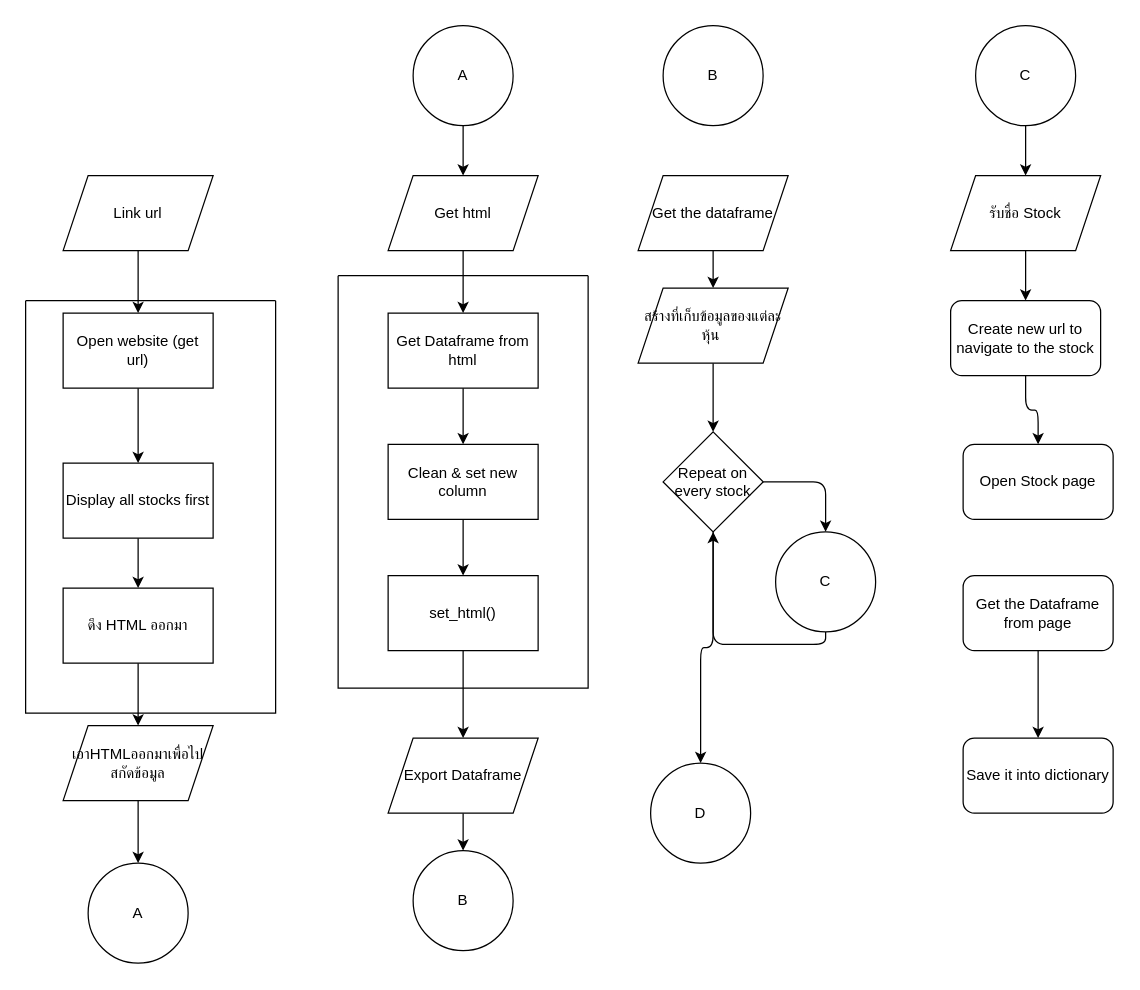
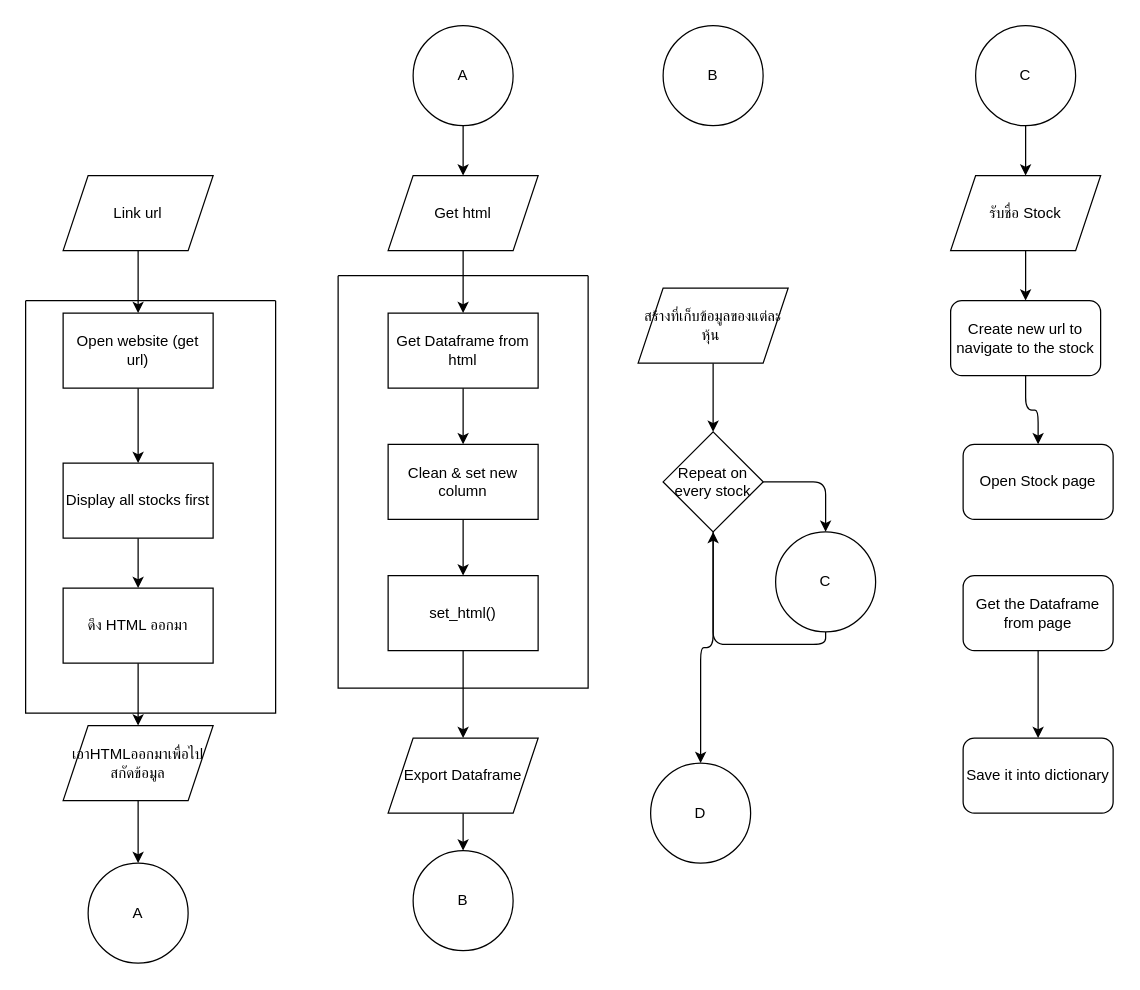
  <mxCell id="0" />
  <mxCell id="1" parent="0" />
  <mxCell id="2" value="" style="edgeStyle=none;html=1;" edge="1" parent="1" source="3" target="5"><mxGeometry relative="1" as="geometry" /></mxCell>
  <mxCell id="3" value="Open website (get url)" style="rounded=0;whiteSpace=wrap;html=1;" vertex="1" parent="1"><mxGeometry x="50" y="250" width="120" height="60" as="geometry" /></mxCell>
  <mxCell id="4" value="" style="edgeStyle=none;html=1;" edge="1" parent="1" source="5" target="7"><mxGeometry relative="1" as="geometry" /></mxCell>
  <mxCell id="5" value="Display all stocks first" style="rounded=0;whiteSpace=wrap;html=1;" vertex="1" parent="1"><mxGeometry x="50" y="370" width="120" height="60" as="geometry" /></mxCell>
  <mxCell id="6" value="" style="edgeStyle=none;html=1;" edge="1" parent="1" source="7" target="11"><mxGeometry relative="1" as="geometry" /></mxCell>
  <mxCell id="7" value="ดึง HTML ออกมา" style="rounded=0;whiteSpace=wrap;html=1;" vertex="1" parent="1"><mxGeometry x="50" y="470" width="120" height="60" as="geometry" /></mxCell>
  <mxCell id="8" value="" style="edgeStyle=none;html=1;" edge="1" parent="1" source="9" target="3"><mxGeometry relative="1" as="geometry" /></mxCell>
  <mxCell id="9" value="Link url" style="shape=parallelogram;perimeter=parallelogramPerimeter;whiteSpace=wrap;html=1;fixedSize=1;" vertex="1" parent="1"><mxGeometry x="50" y="140" width="120" height="60" as="geometry" /></mxCell>
  <mxCell id="10" value="" style="edgeStyle=none;html=1;" edge="1" parent="1" source="11" target="18"><mxGeometry relative="1" as="geometry" /></mxCell>
  <mxCell id="11" value="เอาHTMLออกมาเพื่อไปสกัดข้อมูล" style="shape=parallelogram;perimeter=parallelogramPerimeter;whiteSpace=wrap;html=1;fixedSize=1;" vertex="1" parent="1"><mxGeometry x="50" y="580" width="120" height="60" as="geometry" /></mxCell>
  <mxCell id="12" value="" style="swimlane;startSize=0;" vertex="1" parent="1"><mxGeometry x="270" y="220" width="200" height="330" as="geometry" /></mxCell>
  <mxCell id="13" value="" style="edgeStyle=none;html=1;" edge="1" parent="12" source="14" target="16"><mxGeometry relative="1" as="geometry" /></mxCell>
  <mxCell id="14" value="Get Dataframe from html" style="rounded=0;whiteSpace=wrap;html=1;" vertex="1" parent="12"><mxGeometry x="40" y="30" width="120" height="60" as="geometry" /></mxCell>
  <mxCell id="15" value="" style="edgeStyle=none;html=1;" edge="1" parent="12" source="16" target="17"><mxGeometry relative="1" as="geometry" /></mxCell>
  <mxCell id="16" value="Clean &amp;amp; set new column" style="rounded=0;whiteSpace=wrap;html=1;" vertex="1" parent="12"><mxGeometry x="40" y="135" width="120" height="60" as="geometry" /></mxCell>
  <mxCell id="17" value="set_html()" style="rounded=0;whiteSpace=wrap;html=1;" vertex="1" parent="12"><mxGeometry x="40" y="240" width="120" height="60" as="geometry" /></mxCell>
  <mxCell id="18" value="A" style="ellipse;whiteSpace=wrap;html=1;aspect=fixed;" vertex="1" parent="1"><mxGeometry x="70" y="690" width="80" height="80" as="geometry" /></mxCell>
  <mxCell id="19" value="" style="edgeStyle=none;html=1;" edge="1" parent="1" source="20" target="22"><mxGeometry relative="1" as="geometry" /></mxCell>
  <mxCell id="20" value="A" style="ellipse;whiteSpace=wrap;html=1;aspect=fixed;" vertex="1" parent="1"><mxGeometry x="330" y="20" width="80" height="80" as="geometry" /></mxCell>
  <mxCell id="21" value="" style="edgeStyle=none;html=1;" edge="1" parent="1" source="22" target="14"><mxGeometry relative="1" as="geometry" /></mxCell>
  <mxCell id="22" value="Get html" style="shape=parallelogram;perimeter=parallelogramPerimeter;whiteSpace=wrap;html=1;fixedSize=1;" vertex="1" parent="1"><mxGeometry x="310" y="140" width="120" height="60" as="geometry" /></mxCell>
  <mxCell id="23" value="" style="swimlane;startSize=0;" vertex="1" parent="1"><mxGeometry x="20" y="240" width="200" height="330" as="geometry" /></mxCell>
  <mxCell id="24" value="" style="edgeStyle=none;html=1;" edge="1" parent="1" source="25" target="27"><mxGeometry relative="1" as="geometry" /></mxCell>
  <mxCell id="25" value="Export Dataframe" style="shape=parallelogram;perimeter=parallelogramPerimeter;whiteSpace=wrap;html=1;fixedSize=1;" vertex="1" parent="1"><mxGeometry x="310" y="590" width="120" height="60" as="geometry" /></mxCell>
  <mxCell id="26" value="" style="edgeStyle=none;html=1;" edge="1" parent="1" source="17" target="25"><mxGeometry relative="1" as="geometry" /></mxCell>
  <mxCell id="27" value="B" style="ellipse;whiteSpace=wrap;html=1;aspect=fixed;" vertex="1" parent="1"><mxGeometry x="330" y="680" width="80" height="80" as="geometry" /></mxCell>
  <mxCell id="28" value="B" style="ellipse;whiteSpace=wrap;html=1;aspect=fixed;" vertex="1" parent="1"><mxGeometry x="530" y="20" width="80" height="80" as="geometry" /></mxCell>
- <mxCell id="29" value="" style="edgeStyle=none;html=1;" edge="1" parent="1" source="30" target="32"><mxGeometry relative="1" as="geometry" /></mxCell>
- <mxCell id="30" value="Get the dataframe" style="shape=parallelogram;perimeter=parallelogramPerimeter;whiteSpace=wrap;html=1;fixedSize=1;" vertex="1" parent="1"><mxGeometry x="510" y="140" width="120" height="60" as="geometry" /></mxCell>
  <mxCell id="31" value="" style="edgeStyle=none;html=1;" edge="1" parent="1" source="32" target="35"><mxGeometry relative="1" as="geometry" /></mxCell>
  <mxCell id="32" value="สร้างที่เก็บข้อมูลของแต่ละหุ้น&amp;nbsp;" style="shape=parallelogram;perimeter=parallelogramPerimeter;whiteSpace=wrap;html=1;fixedSize=1;" vertex="1" parent="1"><mxGeometry x="510" y="230" width="120" height="60" as="geometry" /></mxCell>
  <mxCell id="33" style="edgeStyle=orthogonalEdgeStyle;html=1;exitX=1;exitY=0.5;exitDx=0;exitDy=0;entryX=0.5;entryY=0;entryDx=0;entryDy=0;" edge="1" parent="1" source="35" target="37"><mxGeometry relative="1" as="geometry" /></mxCell>
  <mxCell id="34" style="edgeStyle=orthogonalEdgeStyle;html=1;entryX=0.5;entryY=0;entryDx=0;entryDy=0;" edge="1" parent="1" source="35" target="48"><mxGeometry relative="1" as="geometry" /></mxCell>
  <mxCell id="35" value="Repeat on every stock" style="rhombus;whiteSpace=wrap;html=1;" vertex="1" parent="1"><mxGeometry x="530" y="345" width="80" height="80" as="geometry" /></mxCell>
  <mxCell id="36" style="edgeStyle=orthogonalEdgeStyle;html=1;exitX=0.5;exitY=1;exitDx=0;exitDy=0;entryX=0.5;entryY=1;entryDx=0;entryDy=0;" edge="1" parent="1" source="37" target="35"><mxGeometry relative="1" as="geometry" /></mxCell>
  <mxCell id="37" value="C" style="ellipse;whiteSpace=wrap;html=1;aspect=fixed;" vertex="1" parent="1"><mxGeometry x="620" y="425" width="80" height="80" as="geometry" /></mxCell>
  <mxCell id="38" value="" style="edgeStyle=orthogonalEdgeStyle;html=1;" edge="1" parent="1" source="39" target="41"><mxGeometry relative="1" as="geometry" /></mxCell>
  <mxCell id="39" value="C" style="ellipse;whiteSpace=wrap;html=1;aspect=fixed;" vertex="1" parent="1"><mxGeometry x="780" y="20" width="80" height="80" as="geometry" /></mxCell>
  <mxCell id="40" value="" style="edgeStyle=orthogonalEdgeStyle;html=1;" edge="1" parent="1" source="41" target="43"><mxGeometry relative="1" as="geometry" /></mxCell>
  <mxCell id="41" value="รับชื่อ Stock" style="shape=parallelogram;perimeter=parallelogramPerimeter;whiteSpace=wrap;html=1;fixedSize=1;" vertex="1" parent="1"><mxGeometry x="760" y="140" width="120" height="60" as="geometry" /></mxCell>
  <mxCell id="42" value="" style="edgeStyle=orthogonalEdgeStyle;html=1;" edge="1" parent="1" source="43" target="44"><mxGeometry relative="1" as="geometry" /></mxCell>
  <mxCell id="43" value="Create new url to navigate to the stock" style="rounded=1;whiteSpace=wrap;html=1;" vertex="1" parent="1"><mxGeometry x="760" y="240" width="120" height="60" as="geometry" /></mxCell>
  <mxCell id="44" value="Open Stock page" style="rounded=1;whiteSpace=wrap;html=1;" vertex="1" parent="1"><mxGeometry x="770" y="355" width="120" height="60" as="geometry" /></mxCell>
  <mxCell id="45" value="" style="edgeStyle=orthogonalEdgeStyle;html=1;" edge="1" parent="1" source="46" target="47"><mxGeometry relative="1" as="geometry" /></mxCell>
  <mxCell id="46" value="Get the Dataframe from page" style="rounded=1;whiteSpace=wrap;html=1;" vertex="1" parent="1"><mxGeometry x="770" y="460" width="120" height="60" as="geometry" /></mxCell>
  <mxCell id="47" value="Save it into dictionary" style="rounded=1;whiteSpace=wrap;html=1;" vertex="1" parent="1"><mxGeometry x="770" y="590" width="120" height="60" as="geometry" /></mxCell>
  <mxCell id="48" value="D" style="ellipse;whiteSpace=wrap;html=1;aspect=fixed;" vertex="1" parent="1"><mxGeometry x="520" y="610" width="80" height="80" as="geometry" /></mxCell>
